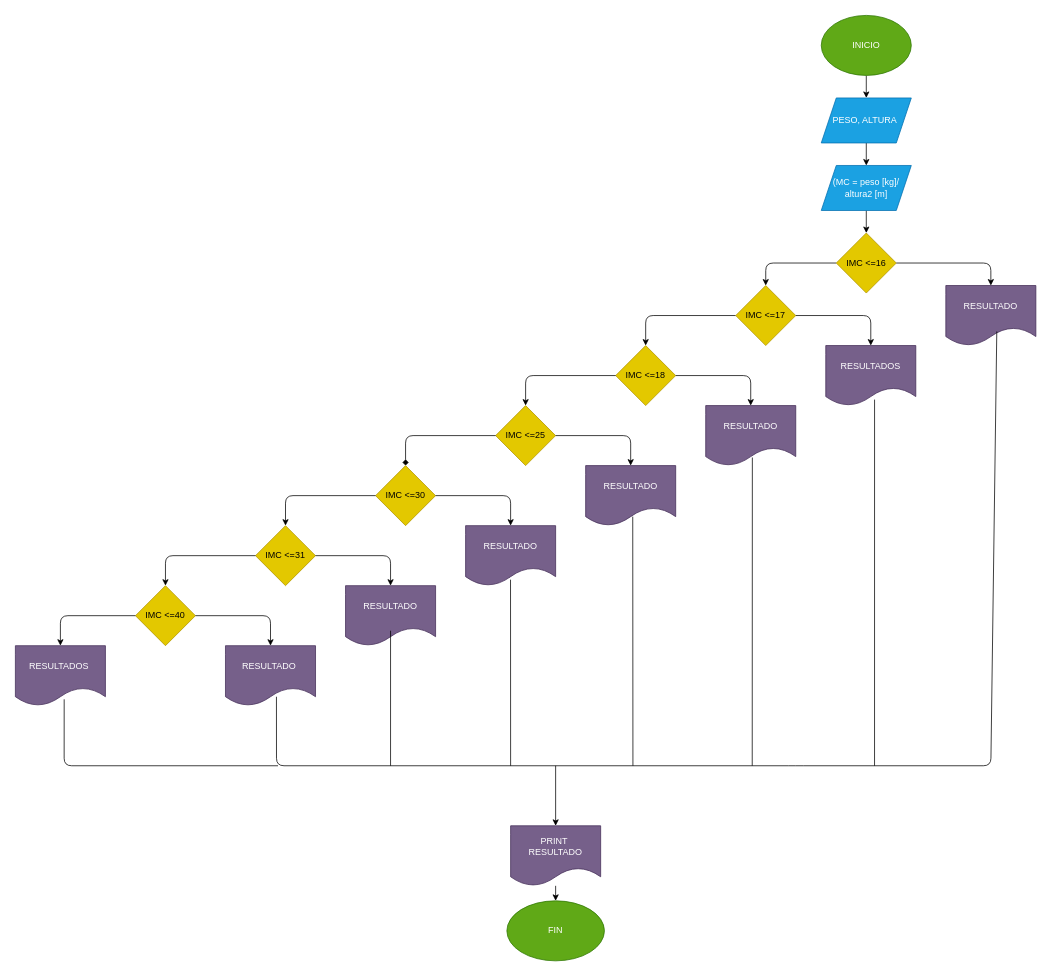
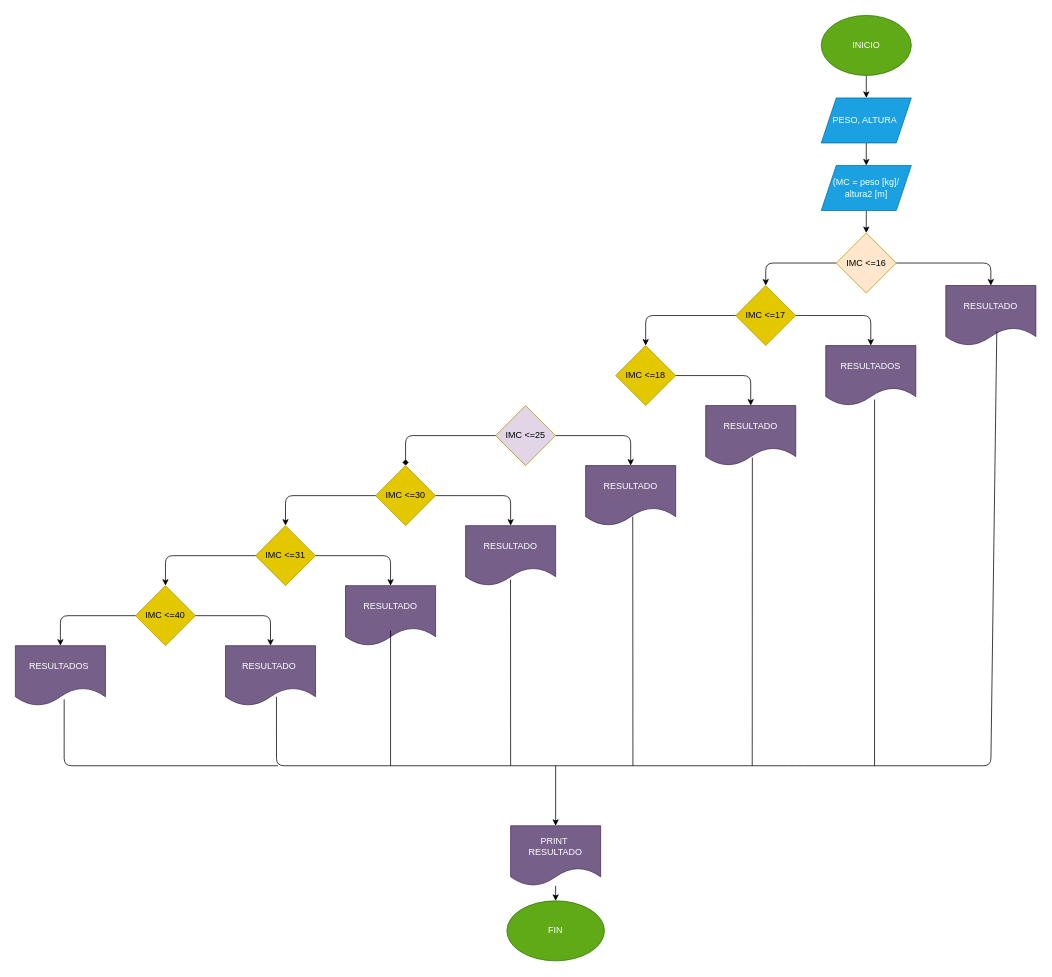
  <mxCell id="0" />
  <mxCell id="1" parent="0" />
  <mxCell id="2" value="" style="edgeStyle=none;html=1;" parent="1" source="3" target="5" edge="1"><mxGeometry relative="1" as="geometry" /></mxCell>
  <mxCell id="3" value="INICIO" style="ellipse;whiteSpace=wrap;html=1;fillColor=#60a917;fontColor=#ffffff;strokeColor=#2D7600;" parent="1" vertex="1"><mxGeometry x="1094" width="120" height="80" as="geometry" y="20" /></mxCell>
  <mxCell id="4" value="" style="edgeStyle=none;html=1;" edge="1" parent="1" source="5" target="7"><mxGeometry relative="1" as="geometry" /></mxCell>
  <mxCell id="5" value="PESO, ALTURA&amp;nbsp;" style="shape=parallelogram;perimeter=parallelogramPerimeter;whiteSpace=wrap;html=1;fixedSize=1;fillColor=#1ba1e2;fontColor=#ffffff;strokeColor=#006EAF;" parent="1" vertex="1"><mxGeometry x="1094" y="130" width="120" height="60" as="geometry" /></mxCell>
  <mxCell id="6" value="" style="edgeStyle=none;html=1;" edge="1" parent="1" source="7" target="9"><mxGeometry relative="1" as="geometry" /></mxCell>
  <mxCell id="7" value="(MC = peso [kg]/&lt;br&gt;altura2 [m]" style="shape=parallelogram;perimeter=parallelogramPerimeter;whiteSpace=wrap;html=1;fixedSize=1;fillColor=#1ba1e2;fontColor=#ffffff;strokeColor=#006EAF;" vertex="1" parent="1"><mxGeometry x="1094" y="220" width="120" height="60" as="geometry" /></mxCell>
  <mxCell id="8" value="" style="edgeStyle=none;html=1;" edge="1" parent="1" source="9" target="13"><mxGeometry relative="1" as="geometry"><Array as="points"><mxPoint x="1020" y="350" /></Array></mxGeometry></mxCell>
- <mxCell id="9" value="IMC &amp;lt;=16" style="rhombus;whiteSpace=wrap;html=1;fillColor=#e3c800;fontColor=#000000;strokeColor=#B09500;" vertex="1" parent="1"><mxGeometry x="1114" y="310" width="80" height="80" as="geometry" /></mxCell>
+ <mxCell id="9" value="IMC &amp;lt;=16" style="rhombus;whiteSpace=wrap;html=1;fillColor=#ffe6cc;fontColor=#000000;strokeColor=#B09500;" vertex="1" parent="1"><mxGeometry x="1114" y="310" width="80" height="80" as="geometry" /></mxCell>
  <mxCell id="10" value="RESULTADO" style="shape=document;whiteSpace=wrap;html=1;boundedLbl=1;fillColor=#76608a;fontColor=#ffffff;strokeColor=#432D57;" vertex="1" parent="1"><mxGeometry x="1260" y="380" width="120" height="80" as="geometry" /></mxCell>
  <mxCell id="11" value="" style="endArrow=classic;html=1;entryX=0.5;entryY=0;entryDx=0;entryDy=0;exitX=1;exitY=0.5;exitDx=0;exitDy=0;" edge="1" parent="1" source="9" target="10"><mxGeometry width="50" height="50" relative="1" as="geometry"><mxPoint x="1130" y="310" as="sourcePoint" /><mxPoint x="1180" y="260" as="targetPoint" /><Array as="points"><mxPoint x="1320" y="350" /></Array></mxGeometry></mxCell>
  <mxCell id="12" value="" style="edgeStyle=none;html=1;" edge="1" parent="1" source="13" target="16"><mxGeometry relative="1" as="geometry"><Array as="points"><mxPoint x="860" y="420" /></Array></mxGeometry></mxCell>
  <mxCell id="13" value="IMC &amp;lt;=17" style="rhombus;whiteSpace=wrap;html=1;fillColor=#e3c800;fontColor=#000000;strokeColor=#B09500;" vertex="1" parent="1"><mxGeometry x="980" y="380" width="80" height="80" as="geometry" /></mxCell>
  <mxCell id="14" value="RESULTADOS" style="shape=document;whiteSpace=wrap;html=1;boundedLbl=1;fillColor=#76608a;fontColor=#ffffff;strokeColor=#432D57;" vertex="1" parent="1"><mxGeometry x="1100" y="460" width="120" height="80" as="geometry" /></mxCell>
  <mxCell id="15" value="" style="endArrow=classic;html=1;exitX=1;exitY=0.5;exitDx=0;exitDy=0;entryX=0.5;entryY=0;entryDx=0;entryDy=0;" edge="1" parent="1" source="13" target="14"><mxGeometry width="50" height="50" relative="1" as="geometry"><mxPoint x="1130" y="500" as="sourcePoint" /><mxPoint x="1180" y="450" as="targetPoint" /><Array as="points"><mxPoint x="1160" y="420" /></Array></mxGeometry></mxCell>
  <mxCell id="16" value="IMC &amp;lt;=18" style="rhombus;whiteSpace=wrap;html=1;fillColor=#e3c800;fontColor=#000000;strokeColor=#B09500;" vertex="1" parent="1"><mxGeometry x="820" y="460" width="80" height="80" as="geometry" /></mxCell>
  <mxCell id="17" value="RESULTADO" style="shape=document;whiteSpace=wrap;html=1;boundedLbl=1;fillColor=#76608a;fontColor=#ffffff;strokeColor=#432D57;" vertex="1" parent="1"><mxGeometry x="940" y="540" width="120" height="80" as="geometry" /></mxCell>
  <mxCell id="18" value="" style="endArrow=classic;html=1;exitX=1;exitY=0.5;exitDx=0;exitDy=0;entryX=0.5;entryY=0;entryDx=0;entryDy=0;" edge="1" parent="1" source="16" target="17"><mxGeometry width="50" height="50" relative="1" as="geometry"><mxPoint x="1130" y="500" as="sourcePoint" /><mxPoint x="1180" y="450" as="targetPoint" /><Array as="points"><mxPoint x="1000" y="500" /></Array></mxGeometry></mxCell>
- <mxCell id="19" value="IMC &amp;lt;=25" style="rhombus;whiteSpace=wrap;html=1;fillColor=#e3c800;fontColor=#000000;strokeColor=#B09500;" vertex="1" parent="1"><mxGeometry x="660" y="540" width="80" height="80" as="geometry" /></mxCell>
- <mxCell id="20" value="" style="endArrow=classic;html=1;exitX=0;exitY=0.5;exitDx=0;exitDy=0;entryX=0.5;entryY=0;entryDx=0;entryDy=0;" edge="1" parent="1" source="16" target="19"><mxGeometry width="50" height="50" relative="1" as="geometry"><mxPoint x="1040" y="500" as="sourcePoint" /><mxPoint x="1090" y="450" as="targetPoint" /><Array as="points"><mxPoint x="700" y="500" /></Array></mxGeometry></mxCell>
+ <mxCell id="19" value="IMC &amp;lt;=25" style="rhombus;whiteSpace=wrap;html=1;fillColor=#e1d5e7;fontColor=#000000;strokeColor=#B09500;" vertex="1" parent="1"><mxGeometry x="660" y="540" width="80" height="80" as="geometry" /></mxCell>
  <mxCell id="21" value="RESULTADO" style="shape=document;whiteSpace=wrap;html=1;boundedLbl=1;fillColor=#76608a;fontColor=#ffffff;strokeColor=#432D57;" vertex="1" parent="1"><mxGeometry x="780" y="620" width="120" height="80" as="geometry" /></mxCell>
  <mxCell id="22" value="" style="endArrow=classic;html=1;entryX=0.5;entryY=0;entryDx=0;entryDy=0;exitX=1;exitY=0.5;exitDx=0;exitDy=0;" edge="1" parent="1" source="19" target="21"><mxGeometry width="50" height="50" relative="1" as="geometry"><mxPoint x="1040" y="570" as="sourcePoint" /><mxPoint x="1090" y="520" as="targetPoint" /><Array as="points"><mxPoint x="840" y="580" /></Array></mxGeometry></mxCell>
  <mxCell id="23" value="RESULTADO" style="shape=document;whiteSpace=wrap;html=1;boundedLbl=1;fillColor=#76608a;fontColor=#ffffff;strokeColor=#432D57;" vertex="1" parent="1"><mxGeometry x="620" y="700" width="120" height="80" as="geometry" /></mxCell>
  <mxCell id="24" value="IMC &amp;lt;=30" style="rhombus;whiteSpace=wrap;html=1;fillColor=#e3c800;fontColor=#000000;strokeColor=#B09500;" vertex="1" parent="1"><mxGeometry x="500" y="620" width="80" height="80" as="geometry" /></mxCell>
  <mxCell id="25" value="" style="endArrow=diamond;html=1;exitX=0;exitY=0.5;exitDx=0;exitDy=0;entryX=0.5;entryY=0;entryDx=0;entryDy=0;" edge="1" parent="1" source="19" target="24"><mxGeometry width="50" height="50" relative="1" as="geometry"><mxPoint x="640" y="760" as="sourcePoint" /><mxPoint x="690" y="710" as="targetPoint" /><Array as="points"><mxPoint x="540" y="580" /></Array></mxGeometry></mxCell>
  <mxCell id="26" value="" style="endArrow=classic;html=1;entryX=0.5;entryY=0;entryDx=0;entryDy=0;exitX=1;exitY=0.5;exitDx=0;exitDy=0;" edge="1" parent="1" source="24" target="23"><mxGeometry width="50" height="50" relative="1" as="geometry"><mxPoint x="640" y="760" as="sourcePoint" /><mxPoint x="690" y="710" as="targetPoint" /><Array as="points"><mxPoint x="680" y="660" /></Array></mxGeometry></mxCell>
  <mxCell id="27" value="IMC &amp;lt;=31" style="rhombus;whiteSpace=wrap;html=1;fillColor=#e3c800;fontColor=#000000;strokeColor=#B09500;" vertex="1" parent="1"><mxGeometry x="340" y="700" width="80" height="80" as="geometry" /></mxCell>
  <mxCell id="28" value="RESULTADO" style="shape=document;whiteSpace=wrap;html=1;boundedLbl=1;fillColor=#76608a;fontColor=#ffffff;strokeColor=#432D57;" vertex="1" parent="1"><mxGeometry x="460" y="780" width="120" height="80" as="geometry" /></mxCell>
  <mxCell id="29" value="" style="endArrow=classic;html=1;exitX=0;exitY=0.5;exitDx=0;exitDy=0;entryX=0.5;entryY=0;entryDx=0;entryDy=0;" edge="1" parent="1" source="24" target="27"><mxGeometry width="50" height="50" relative="1" as="geometry"><mxPoint x="640" y="760" as="sourcePoint" /><mxPoint x="690" y="710" as="targetPoint" /><Array as="points"><mxPoint x="380" y="660" /></Array></mxGeometry></mxCell>
  <mxCell id="30" value="" style="endArrow=classic;html=1;exitX=1;exitY=0.5;exitDx=0;exitDy=0;entryX=0.5;entryY=0;entryDx=0;entryDy=0;" edge="1" parent="1" source="27" target="28"><mxGeometry width="50" height="50" relative="1" as="geometry"><mxPoint x="640" y="760" as="sourcePoint" /><mxPoint x="690" y="710" as="targetPoint" /><Array as="points"><mxPoint x="520" y="740" /></Array></mxGeometry></mxCell>
  <mxCell id="31" value="RESULTADO&amp;nbsp;" style="shape=document;whiteSpace=wrap;html=1;boundedLbl=1;fillColor=#76608a;fontColor=#ffffff;strokeColor=#432D57;" vertex="1" parent="1"><mxGeometry x="300" y="860" width="120" height="80" as="geometry" /></mxCell>
  <mxCell id="32" value="IMC &amp;lt;=40" style="rhombus;whiteSpace=wrap;html=1;fillColor=#e3c800;fontColor=#000000;strokeColor=#B09500;" vertex="1" parent="1"><mxGeometry x="180" y="780" width="80" height="80" as="geometry" /></mxCell>
  <mxCell id="33" value="" style="endArrow=classic;html=1;entryX=0.5;entryY=0;entryDx=0;entryDy=0;exitX=0;exitY=0.5;exitDx=0;exitDy=0;" edge="1" parent="1" source="27" target="32"><mxGeometry width="50" height="50" relative="1" as="geometry"><mxPoint x="330" y="760" as="sourcePoint" /><mxPoint x="380" y="710" as="targetPoint" /><Array as="points"><mxPoint x="220" y="740" /></Array></mxGeometry></mxCell>
  <mxCell id="34" value="" style="endArrow=classic;html=1;exitX=1;exitY=0.5;exitDx=0;exitDy=0;entryX=0.5;entryY=0;entryDx=0;entryDy=0;" edge="1" parent="1" source="32" target="31"><mxGeometry width="50" height="50" relative="1" as="geometry"><mxPoint x="330" y="760" as="sourcePoint" /><mxPoint x="380" y="710" as="targetPoint" /><Array as="points"><mxPoint x="360" y="820" /></Array></mxGeometry></mxCell>
  <mxCell id="35" value="RESULTADOS&amp;nbsp;" style="shape=document;whiteSpace=wrap;html=1;boundedLbl=1;fillColor=#76608a;fontColor=#ffffff;strokeColor=#432D57;" vertex="1" parent="1"><mxGeometry x="20" y="860" width="120" height="80" as="geometry" /></mxCell>
  <mxCell id="36" value="" style="endArrow=classic;html=1;entryX=0.5;entryY=0;entryDx=0;entryDy=0;exitX=0;exitY=0.5;exitDx=0;exitDy=0;" edge="1" parent="1" source="32" target="35"><mxGeometry width="50" height="50" relative="1" as="geometry"><mxPoint x="230" y="820" as="sourcePoint" /><mxPoint x="280" y="770" as="targetPoint" /><Array as="points"><mxPoint x="80" y="820" /></Array></mxGeometry></mxCell>
  <mxCell id="37" value="" style="endArrow=none;html=1;entryX=0.566;entryY=0.765;entryDx=0;entryDy=0;entryPerimeter=0;exitX=0.566;exitY=0.85;exitDx=0;exitDy=0;exitPerimeter=0;" edge="1" parent="1" source="31" target="10"><mxGeometry width="50" height="50" relative="1" as="geometry"><mxPoint x="1070" y="880" as="sourcePoint" /><mxPoint x="1270" y="520" as="targetPoint" /><Array as="points"><mxPoint x="368" y="1020" /><mxPoint x="1060" y="1020" /><mxPoint x="1320" y="1020" /></Array></mxGeometry></mxCell>
  <mxCell id="38" value="" style="endArrow=none;html=1;entryX=0.542;entryY=0.9;entryDx=0;entryDy=0;entryPerimeter=0;" edge="1" parent="1" target="14"><mxGeometry width="50" height="50" relative="1" as="geometry"><mxPoint x="1165" y="1020" as="sourcePoint" /><mxPoint x="1140" y="790" as="targetPoint" /></mxGeometry></mxCell>
  <mxCell id="39" value="" style="endArrow=none;html=1;entryX=0.518;entryY=0.865;entryDx=0;entryDy=0;entryPerimeter=0;" edge="1" parent="1" target="17"><mxGeometry width="50" height="50" relative="1" as="geometry"><mxPoint x="1002" y="1020" as="sourcePoint" /><mxPoint x="1140" y="790" as="targetPoint" /></mxGeometry></mxCell>
  <mxCell id="40" value="" style="endArrow=none;html=1;exitX=0.523;exitY=0.85;exitDx=0;exitDy=0;exitPerimeter=0;" edge="1" parent="1" source="21"><mxGeometry width="50" height="50" relative="1" as="geometry"><mxPoint x="1090" y="840" as="sourcePoint" /><mxPoint x="843" y="1020" as="targetPoint" /></mxGeometry></mxCell>
  <mxCell id="41" value="" style="endArrow=none;html=1;entryX=0.499;entryY=0.9;entryDx=0;entryDy=0;entryPerimeter=0;" edge="1" parent="1" target="23"><mxGeometry width="50" height="50" relative="1" as="geometry"><mxPoint x="680" y="1020" as="sourcePoint" /><mxPoint x="720" y="790" as="targetPoint" /></mxGeometry></mxCell>
  <mxCell id="42" value="" style="endArrow=none;html=1;exitX=0.5;exitY=0.75;exitDx=0;exitDy=0;exitPerimeter=0;" edge="1" parent="1" source="28"><mxGeometry width="50" height="50" relative="1" as="geometry"><mxPoint x="670" y="840" as="sourcePoint" /><mxPoint x="520" y="1020" as="targetPoint" /></mxGeometry></mxCell>
  <mxCell id="43" value="" style="endArrow=none;html=1;exitX=0.542;exitY=0.893;exitDx=0;exitDy=0;exitPerimeter=0;" edge="1" parent="1" source="35"><mxGeometry width="50" height="50" relative="1" as="geometry"><mxPoint x="430" y="840" as="sourcePoint" /><mxPoint x="370" y="1020" as="targetPoint" /><Array as="points"><mxPoint x="85" y="1020" /></Array></mxGeometry></mxCell>
  <mxCell id="44" value="" style="endArrow=classic;html=1;" edge="1" parent="1"><mxGeometry width="50" height="50" relative="1" as="geometry"><mxPoint y="1020" as="sourcePoint" x="740" /><mxPoint y="1100" as="targetPoint" x="740" /></mxGeometry></mxCell>
  <mxCell id="45" value="" style="edgeStyle=none;html=1;" edge="1" parent="1" source="46" target="47"><mxGeometry relative="1" as="geometry" /></mxCell>
  <mxCell id="46" value="PRINT&amp;nbsp;&lt;br&gt;RESULTADO" style="shape=document;whiteSpace=wrap;html=1;boundedLbl=1;fillColor=#76608a;fontColor=#ffffff;strokeColor=#432D57;" vertex="1" parent="1"><mxGeometry x="680" y="1100" width="120" height="80" as="geometry" /></mxCell>
  <mxCell id="47" value="FIN" style="ellipse;whiteSpace=wrap;html=1;fillColor=#60a917;fontColor=#ffffff;strokeColor=#2D7600;" vertex="1" parent="1"><mxGeometry x="675" y="1200" width="130" height="80" as="geometry" /></mxCell>
